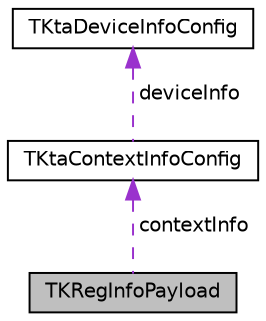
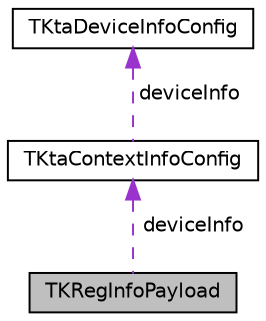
  digraph {
    node [color=black fillcolor=white fontname=Helvetica fontsize=10 shape=record style=filled]
    edge [color=darkorchid3 dir=back fontname=Helvetica fontsize=10 labelfontname=Helvetica labelfontsize=10 style=dashed]
    n1 [fillcolor=grey75 fontcolor=black height=0.2 label=TKRegInfoPayload width=0.4]
    n2 [height=0.2 label=TKtaDeviceInfoConfig width=0.4]
    n3 [height=0.2 label=TKtaContextInfoConfig width=0.4]
    n2 -> n3 [label=" deviceInfo"]
-   n3 -> n1 [label=" contextInfo"]
+   n3 -> n1 [label=" deviceInfo"]
  }
